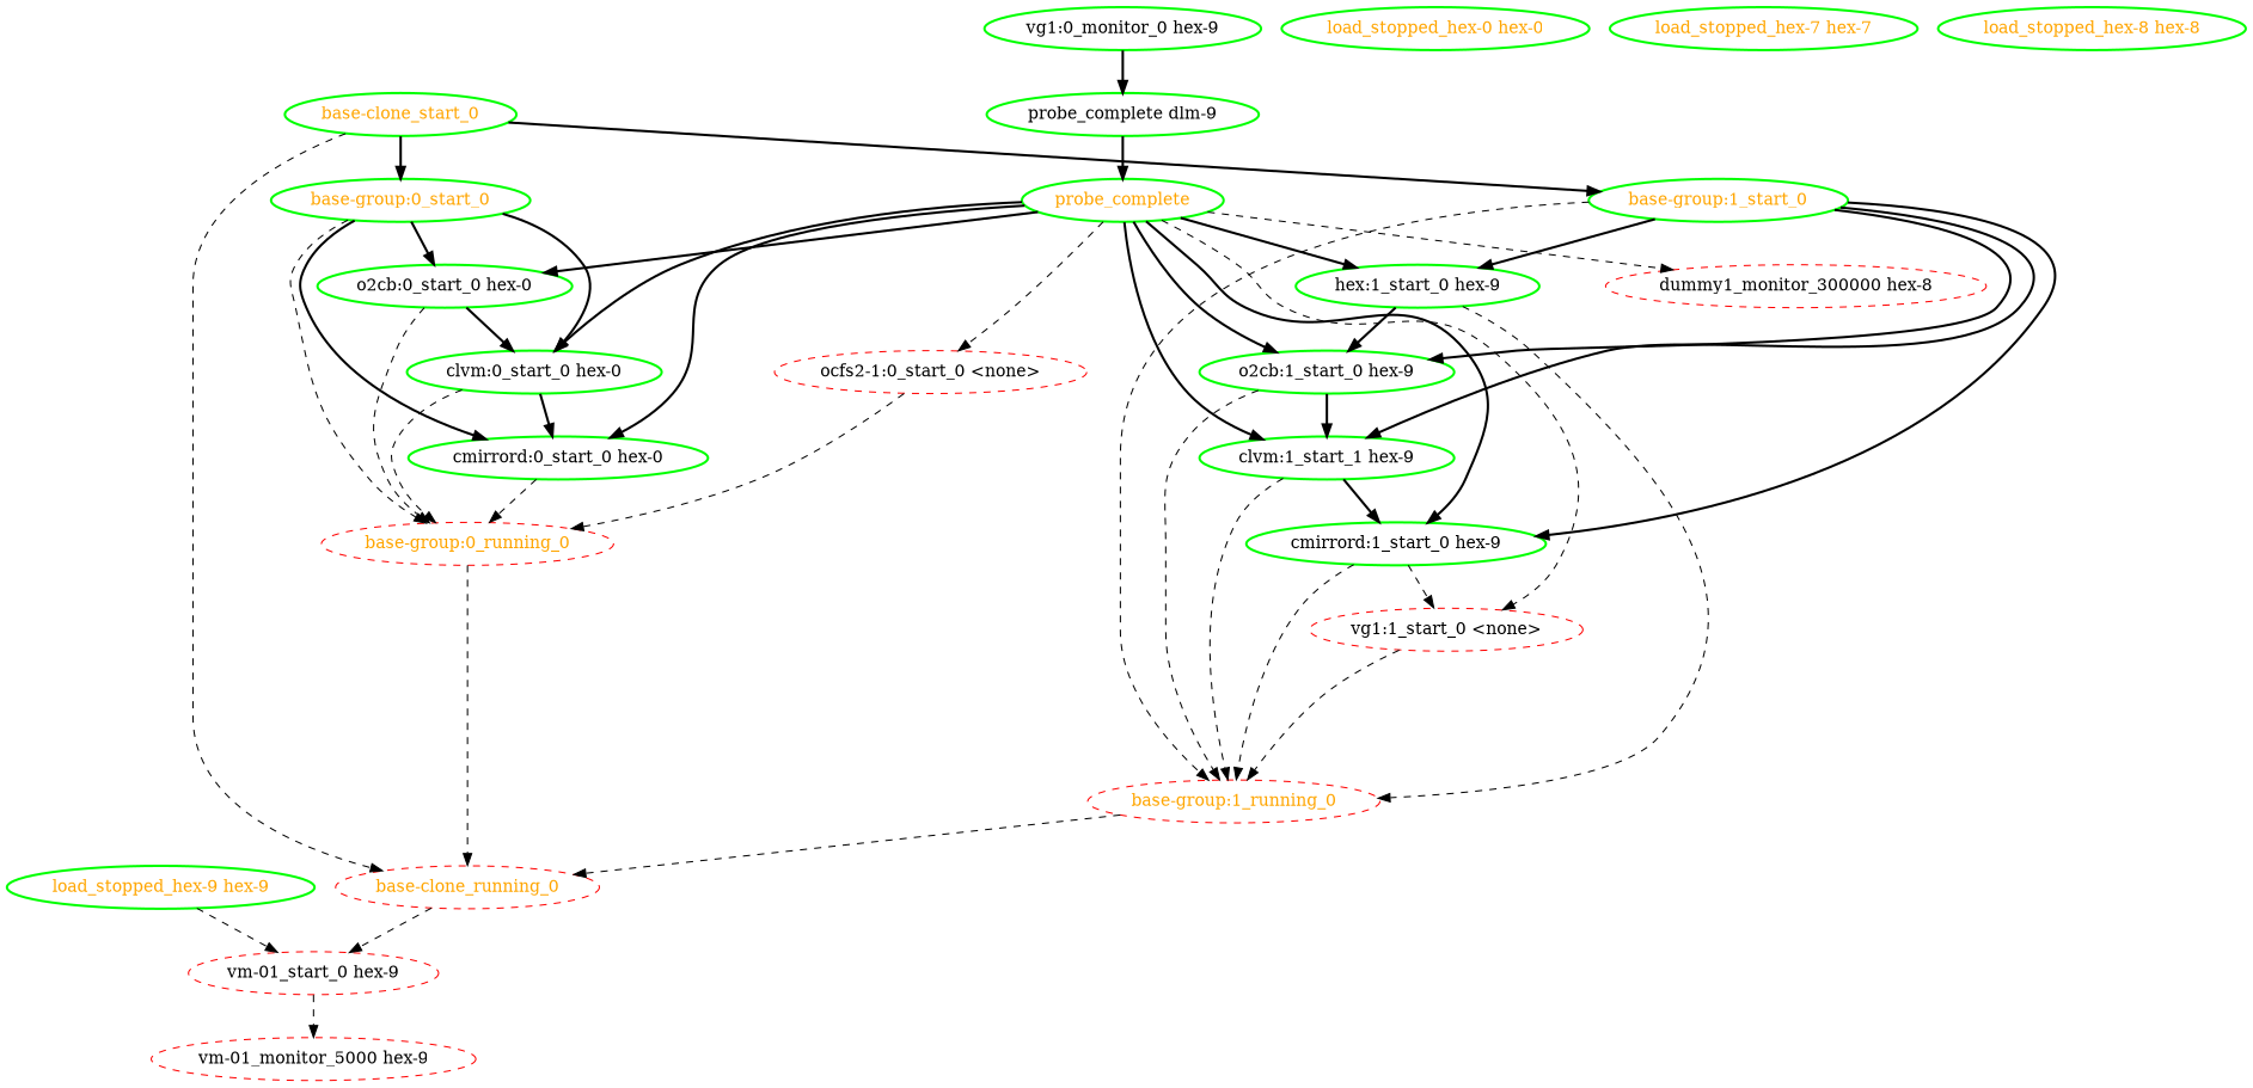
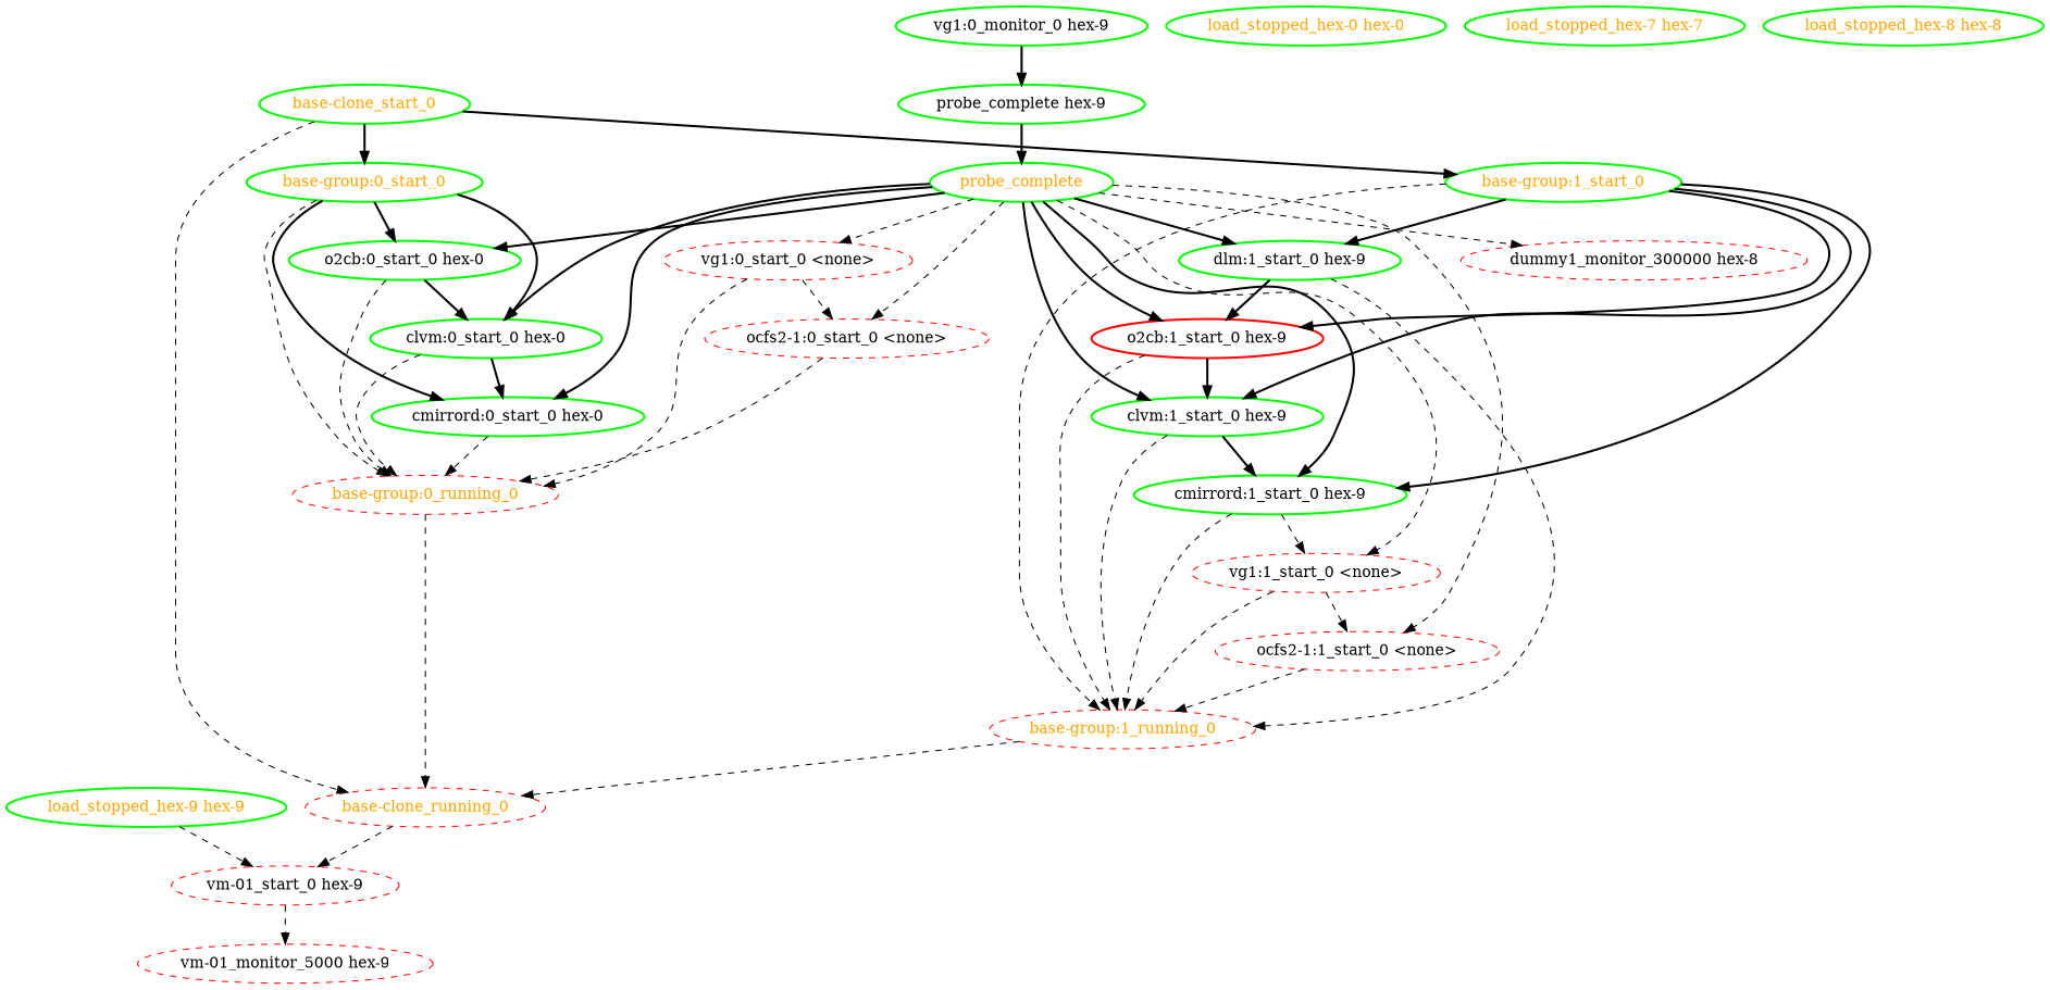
  digraph {
    node [color=green fontcolor=black style=bold]
    edge [style=dashed]
    "base-clone_running_0" [color=red fontcolor=orange style=dashed]
    "vm-01_start_0 hex-9" [color=red style=dashed]
    "vm-01_monitor_5000 hex-9" [color=red style=dashed]
    "base-clone_start_0" [fontcolor=orange]
    "base-group:0_start_0" [fontcolor=orange]
    "base-group:1_start_0" [fontcolor=orange]
    "base-group:0_running_0" [color=red fontcolor=orange style=dashed]
    "clvm:0_start_0 hex-0"
    "cmirrord:0_start_0 hex-0"
    "o2cb:0_start_0 hex-0"
    "base-group:1_running_0" [color=red fontcolor=orange style=dashed]
-   "clvm:1_start_0 hex-9" [label="clvm:1_start_1 hex-9"]
+   "clvm:1_start_0 hex-9"
    "cmirrord:1_start_0 hex-9"
-   "dlm:1_start_0 hex-9" [label="hex:1_start_0 hex-9"]
-   "o2cb:1_start_0 hex-9"
+   "dlm:1_start_0 hex-9"
+   "o2cb:1_start_0 hex-9" [color=red]
    "vg1:1_start_0 <none>" [color=red style=dashed]
+   "vg1:0_start_0 <none>" [color=red style=dashed]
    "ocfs2-1:0_start_0 <none>" [color=red style=dashed]
+   "ocfs2-1:1_start_0 <none>" [color=red style=dashed]
    "dummy1_monitor_300000 hex-8" [color=red style=dashed]
    "load_stopped_hex-0 hex-0" [fontcolor=orange]
    "load_stopped_hex-7 hex-7" [fontcolor=orange]
    "load_stopped_hex-8 hex-8" [fontcolor=orange]
    "load_stopped_hex-9 hex-9" [fontcolor=orange]
    probe_complete [fontcolor=orange]
-   "probe_complete hex-9" [label="probe_complete dlm-9"]
+   "probe_complete hex-9"
    "vg1:0_monitor_0 hex-9"
    "base-clone_running_0" -> "vm-01_start_0 hex-9"
    "vm-01_start_0 hex-9" -> "vm-01_monitor_5000 hex-9"
    "base-clone_start_0" -> "base-clone_running_0"
    "base-clone_start_0" -> "base-group:0_start_0" [style=bold]
    "base-clone_start_0" -> "base-group:1_start_0" [style=bold]
    "base-group:0_start_0" -> "base-group:0_running_0"
    "base-group:0_start_0" -> "clvm:0_start_0 hex-0" [style=bold]
    "base-group:0_start_0" -> "cmirrord:0_start_0 hex-0" [style=bold]
    "base-group:0_start_0" -> "o2cb:0_start_0 hex-0" [style=bold]
    "base-group:1_start_0" -> "base-group:1_running_0"
    "base-group:1_start_0" -> "clvm:1_start_0 hex-9" [style=bold]
    "base-group:1_start_0" -> "cmirrord:1_start_0 hex-9" [style=bold]
    "base-group:1_start_0" -> "dlm:1_start_0 hex-9" [style=bold]
    "base-group:1_start_0" -> "o2cb:1_start_0 hex-9" [style=bold]
    "base-group:0_running_0" -> "base-clone_running_0"
    "clvm:0_start_0 hex-0" -> "base-group:0_running_0"
    "clvm:0_start_0 hex-0" -> "cmirrord:0_start_0 hex-0" [style=bold]
    "cmirrord:0_start_0 hex-0" -> "base-group:0_running_0"
    "o2cb:0_start_0 hex-0" -> "base-group:0_running_0"
    "o2cb:0_start_0 hex-0" -> "clvm:0_start_0 hex-0" [style=bold]
    "base-group:1_running_0" -> "base-clone_running_0"
    "clvm:1_start_0 hex-9" -> "base-group:1_running_0"
    "clvm:1_start_0 hex-9" -> "cmirrord:1_start_0 hex-9" [style=bold]
    "cmirrord:1_start_0 hex-9" -> "base-group:1_running_0"
    "cmirrord:1_start_0 hex-9" -> "vg1:1_start_0 <none>"
    "dlm:1_start_0 hex-9" -> "base-group:1_running_0"
    "dlm:1_start_0 hex-9" -> "o2cb:1_start_0 hex-9" [style=bold]
    "o2cb:1_start_0 hex-9" -> "base-group:1_running_0"
    "o2cb:1_start_0 hex-9" -> "clvm:1_start_0 hex-9" [style=bold]
    "vg1:1_start_0 <none>" -> "base-group:1_running_0"
+   "vg1:1_start_0 <none>" -> "ocfs2-1:1_start_0 <none>"
+   "vg1:0_start_0 <none>" -> "base-group:0_running_0"
+   "vg1:0_start_0 <none>" -> "ocfs2-1:0_start_0 <none>"
    "ocfs2-1:0_start_0 <none>" -> "base-group:0_running_0"
+   "ocfs2-1:1_start_0 <none>" -> "base-group:1_running_0"
    "load_stopped_hex-9 hex-9" -> "vm-01_start_0 hex-9"
    probe_complete -> "clvm:0_start_0 hex-0" [style=bold]
    probe_complete -> "cmirrord:0_start_0 hex-0" [style=bold]
    probe_complete -> "o2cb:0_start_0 hex-0" [style=bold]
    probe_complete -> "clvm:1_start_0 hex-9" [style=bold]
    probe_complete -> "cmirrord:1_start_0 hex-9" [style=bold]
    probe_complete -> "dlm:1_start_0 hex-9" [style=bold]
    probe_complete -> "o2cb:1_start_0 hex-9" [style=bold]
    probe_complete -> "vg1:1_start_0 <none>"
+   probe_complete -> "vg1:0_start_0 <none>"
    probe_complete -> "ocfs2-1:0_start_0 <none>"
+   probe_complete -> "ocfs2-1:1_start_0 <none>"
    probe_complete -> "dummy1_monitor_300000 hex-8"
    "probe_complete hex-9" -> probe_complete [style=bold]
    "vg1:0_monitor_0 hex-9" -> "probe_complete hex-9" [style=bold]
  }
